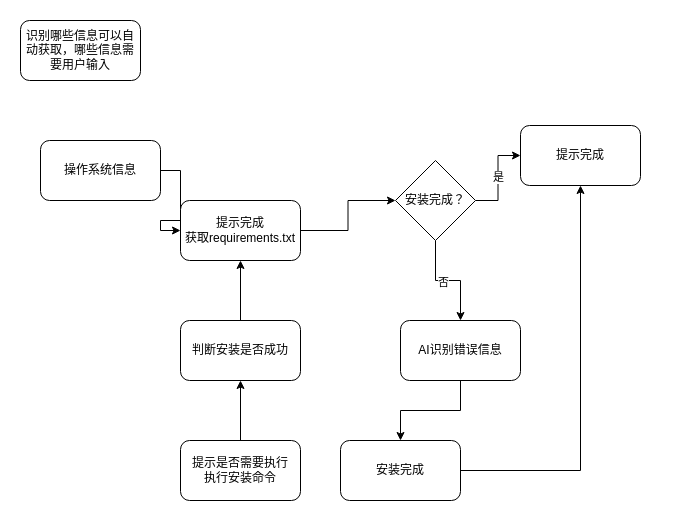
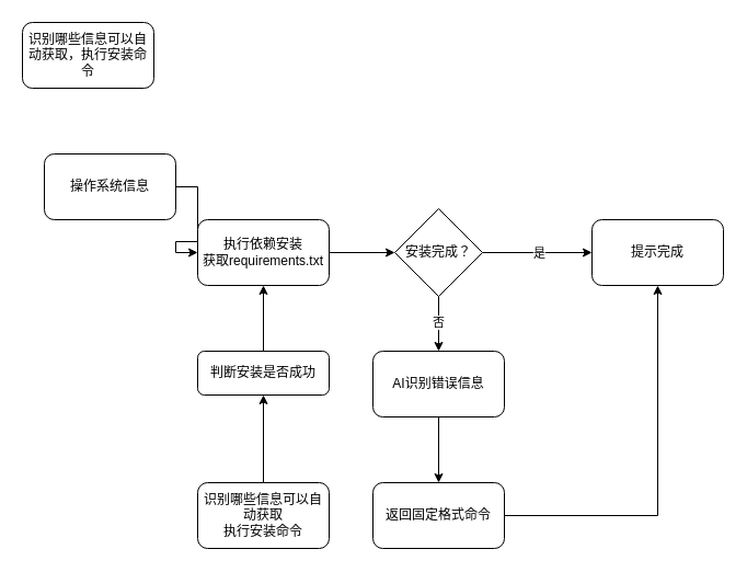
  <mxCell id="0" />
  <mxCell id="1" parent="0" />
- <mxCell id="2" value="识别哪些信息可以自动获取，哪些信息需要用户输入" style="rounded=1;whiteSpace=wrap;html=1;" vertex="1" parent="1"><mxGeometry x="20" y="20" width="120" height="60" as="geometry" /></mxCell>
+ <mxCell id="2" value="识别哪些信息可以自动获取，执行安装命令" style="rounded=1;whiteSpace=wrap;html=1;" vertex="1" parent="1"><mxGeometry x="20" y="20" width="120" height="60" as="geometry" /></mxCell>
  <mxCell id="3" style="edgeStyle=orthogonalEdgeStyle;rounded=0;orthogonalLoop=1;jettySize=auto;html=1;" edge="1" parent="1" source="4" target="6"><mxGeometry relative="1" as="geometry" /></mxCell>
  <mxCell id="4" value="操作系统信息" style="rounded=1;whiteSpace=wrap;html=1;" vertex="1" parent="1"><mxGeometry x="40" y="140" width="120" height="60" as="geometry" /></mxCell>
  <mxCell id="5" style="edgeStyle=orthogonalEdgeStyle;rounded=0;orthogonalLoop=1;jettySize=auto;html=1;" edge="1" parent="1" source="6" target="14"><mxGeometry relative="1" as="geometry" /></mxCell>
- <mxCell id="6" value="提示完成&lt;br&gt;获取requirements.txt" style="rounded=1;whiteSpace=wrap;html=1;" vertex="1" parent="1"><mxGeometry x="180" y="200" width="120" height="60" as="geometry" /></mxCell>
+ <mxCell id="6" value="执行依赖安装&lt;br&gt;获取requirements.txt" style="rounded=1;whiteSpace=wrap;html=1;" vertex="1" parent="1"><mxGeometry x="180" y="200" width="120" height="60" as="geometry" /></mxCell>
  <mxCell id="7" style="edgeStyle=orthogonalEdgeStyle;rounded=0;orthogonalLoop=1;jettySize=auto;html=1;" edge="1" parent="1" source="8" target="16"><mxGeometry relative="1" as="geometry" /></mxCell>
- <mxCell id="8" value="AI识别错误信息" style="rounded=1;whiteSpace=wrap;html=1;" vertex="1" parent="1"><mxGeometry x="400" y="320" width="120" height="60" as="geometry" /></mxCell>
- <mxCell id="9" value="提示完成" style="rounded=1;whiteSpace=wrap;html=1;" vertex="1" parent="1"><mxGeometry x="520" y="125" width="120" height="60" as="geometry" /></mxCell>
+ <mxCell id="8" value="AI识别错误信息" style="rounded=1;whiteSpace=wrap;html=1;" vertex="1" parent="1"><mxGeometry x="340" y="320" width="120" height="60" as="geometry" /></mxCell>
+ <mxCell id="9" value="提示完成" style="rounded=1;whiteSpace=wrap;html=1;" vertex="1" parent="1"><mxGeometry x="540" y="200" width="120" height="60" as="geometry" /></mxCell>
  <mxCell id="10" style="edgeStyle=orthogonalEdgeStyle;rounded=0;orthogonalLoop=1;jettySize=auto;html=1;" edge="1" parent="1" source="14" target="8"><mxGeometry relative="1" as="geometry" /></mxCell>
  <mxCell id="11" value="否" style="edgeLabel;html=1;align=center;verticalAlign=middle;resizable=0;points=[];" vertex="1" connectable="0" parent="10"><mxGeometry x="-0.098" y="-1" relative="1" as="geometry"><mxPoint as="offset" /></mxGeometry></mxCell>
  <mxCell id="12" style="edgeStyle=orthogonalEdgeStyle;rounded=0;orthogonalLoop=1;jettySize=auto;html=1;" edge="1" parent="1" source="14" target="9"><mxGeometry relative="1" as="geometry" /></mxCell>
  <mxCell id="13" value="是" style="edgeLabel;html=1;align=center;verticalAlign=middle;resizable=0;points=[];" vertex="1" connectable="0" parent="12"><mxGeometry x="0.013" relative="1" as="geometry"><mxPoint as="offset" /></mxGeometry></mxCell>
- <mxCell id="14" value="安装完成？" style="rhombus;whiteSpace=wrap;html=1;" vertex="1" parent="1"><mxGeometry x="395" y="160" width="80" height="80" as="geometry" /></mxCell>
+ <mxCell id="14" value="安装完成？" style="rhombus;whiteSpace=wrap;html=1;" vertex="1" parent="1"><mxGeometry x="360" y="190" width="80" height="80" as="geometry" /></mxCell>
  <mxCell id="15" style="edgeStyle=orthogonalEdgeStyle;rounded=0;orthogonalLoop=1;jettySize=auto;html=1;" edge="1" parent="1" source="16" target="9"><mxGeometry relative="1" as="geometry" /></mxCell>
- <mxCell id="16" value="安装完成" style="rounded=1;whiteSpace=wrap;html=1;" vertex="1" parent="1"><mxGeometry x="340" y="440" width="120" height="60" as="geometry" /></mxCell>
+ <mxCell id="16" value="返回固定格式命令" style="rounded=1;whiteSpace=wrap;html=1;" vertex="1" parent="1"><mxGeometry x="340" y="440" width="120" height="60" as="geometry" /></mxCell>
  <mxCell id="17" style="edgeStyle=orthogonalEdgeStyle;rounded=0;orthogonalLoop=1;jettySize=auto;html=1;" edge="1" parent="1" source="18" target="20"><mxGeometry relative="1" as="geometry" /></mxCell>
- <mxCell id="18" value="提示是否需要执行&lt;br&gt;执行安装命令" style="rounded=1;whiteSpace=wrap;html=1;" vertex="1" parent="1"><mxGeometry x="180" y="440" width="120" height="60" as="geometry" /></mxCell>
+ <mxCell id="18" value="识别哪些信息可以自动获取&lt;br&gt;执行安装命令" style="rounded=1;whiteSpace=wrap;html=1;" vertex="1" parent="1"><mxGeometry x="180" y="440" width="120" height="60" as="geometry" /></mxCell>
  <mxCell id="19" style="edgeStyle=orthogonalEdgeStyle;rounded=0;orthogonalLoop=1;jettySize=auto;html=1;" edge="1" parent="1" source="20" target="6"><mxGeometry relative="1" as="geometry" /></mxCell>
- <mxCell id="20" value="判断安装是否成功" style="rounded=1;whiteSpace=wrap;html=1;" vertex="1" parent="1"><mxGeometry x="180" y="320" width="120" height="60" as="geometry" /></mxCell>
+ <mxCell id="20" value="判断安装是否成功" style="rounded=1;whiteSpace=wrap;html=1;" vertex="1" parent="1"><mxGeometry x="180" y="320" width="120" height="40" as="geometry" /></mxCell>
